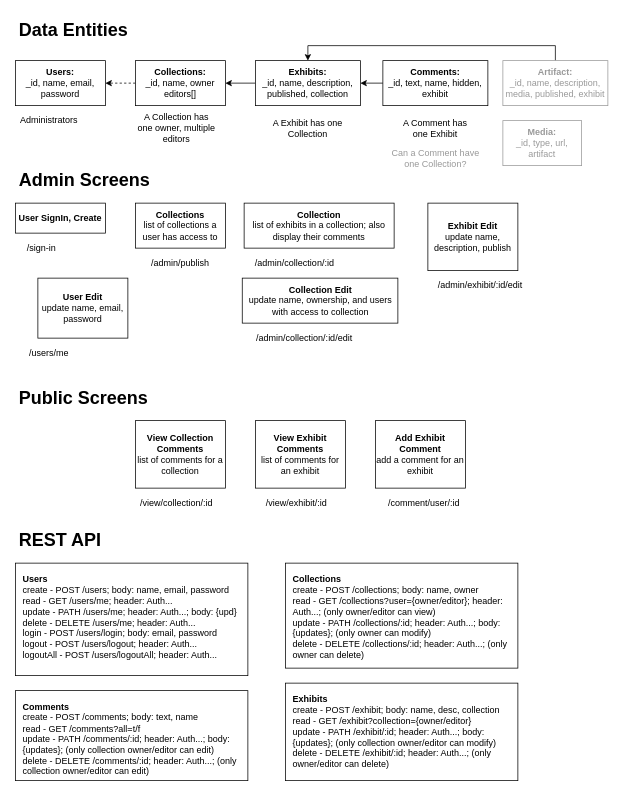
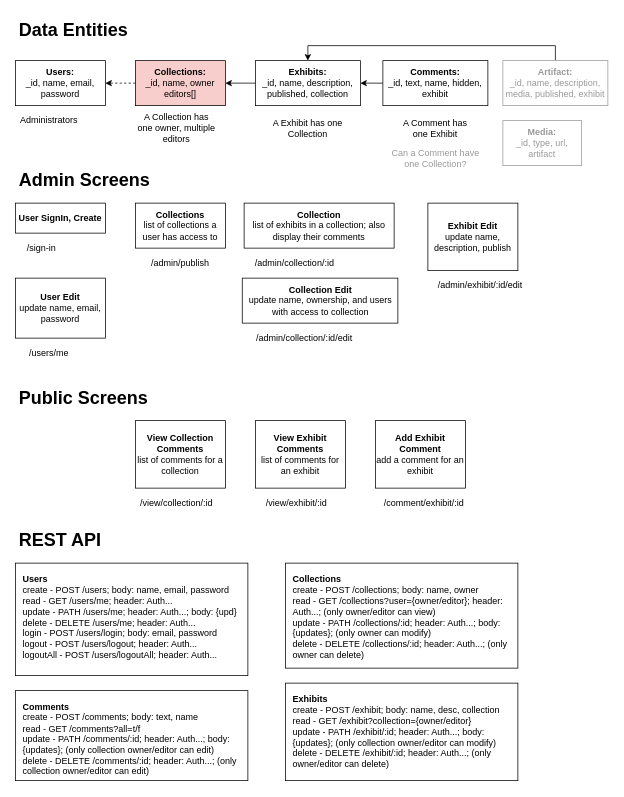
  <mxCell id="0" />
  <mxCell id="1" parent="0" />
  <mxCell id="2" value="&lt;b&gt;Users:&lt;/b&gt;&lt;br&gt;_id, name, email, password" style="rounded=0;whiteSpace=wrap;html=1;" parent="1" vertex="1"><mxGeometry x="20" y="80" width="120" height="60" as="geometry" /></mxCell>
  <mxCell id="3" style="edgeStyle=orthogonalEdgeStyle;rounded=0;orthogonalLoop=1;jettySize=auto;html=1;exitX=0;exitY=0.5;exitDx=0;exitDy=0;entryX=1;entryY=0.5;entryDx=0;entryDy=0;fontColor=#999999;dashed=1;" parent="1" source="4" target="2" edge="1"><mxGeometry relative="1" as="geometry" /></mxCell>
- <mxCell id="4" value="&lt;b&gt;Collections:&lt;/b&gt;&lt;br&gt;_id, name, owner editors[]" style="rounded=0;whiteSpace=wrap;html=1;" parent="1" vertex="1"><mxGeometry x="180" y="80" width="120" height="60" as="geometry" /></mxCell>
+ <mxCell id="4" value="&lt;b&gt;Collections:&lt;/b&gt;&lt;br&gt;_id, name, owner editors[]" style="rounded=0;whiteSpace=wrap;html=1;fillColor=#f8cecc;" parent="1" vertex="1"><mxGeometry x="180" y="80" width="120" height="60" as="geometry" /></mxCell>
  <mxCell id="5" style="edgeStyle=orthogonalEdgeStyle;rounded=0;orthogonalLoop=1;jettySize=auto;html=1;exitX=0;exitY=0.5;exitDx=0;exitDy=0;entryX=1;entryY=0.5;entryDx=0;entryDy=0;fontColor=#999999;" parent="1" source="6" target="4" edge="1"><mxGeometry relative="1" as="geometry" /></mxCell>
  <mxCell id="6" value="&lt;b&gt;Exhibits:&lt;/b&gt;&lt;br&gt;_id, name, description, published, collection" style="rounded=0;whiteSpace=wrap;html=1;" parent="1" vertex="1"><mxGeometry x="340" y="80" width="140" height="60" as="geometry" /></mxCell>
  <mxCell id="7" style="edgeStyle=orthogonalEdgeStyle;rounded=0;orthogonalLoop=1;jettySize=auto;html=1;exitX=0;exitY=0.5;exitDx=0;exitDy=0;entryX=1;entryY=0.5;entryDx=0;entryDy=0;fontColor=#999999;" parent="1" source="8" target="6" edge="1"><mxGeometry relative="1" as="geometry" /></mxCell>
  <mxCell id="8" value="&lt;b&gt;Comments:&lt;/b&gt;&lt;br&gt;_id, text, name, hidden, exhibit" style="rounded=0;whiteSpace=wrap;html=1;" parent="1" vertex="1"><mxGeometry x="510" y="80" width="140" height="60" as="geometry" /></mxCell>
  <mxCell id="9" value="Administrators" style="text;html=1;strokeColor=none;fillColor=none;align=center;verticalAlign=middle;whiteSpace=wrap;rounded=0;" parent="1" vertex="1"><mxGeometry x="20" y="150" width="90" height="20" as="geometry" /></mxCell>
  <mxCell id="10" value="A Collection has one owner, multiple editors" style="text;html=1;strokeColor=none;fillColor=none;align=center;verticalAlign=middle;whiteSpace=wrap;rounded=0;" parent="1" vertex="1"><mxGeometry x="180" y="160" width="110" height="20" as="geometry" /></mxCell>
  <mxCell id="11" value="A Exhibit has one Collection" style="text;html=1;strokeColor=none;fillColor=none;align=center;verticalAlign=middle;whiteSpace=wrap;rounded=0;" parent="1" vertex="1"><mxGeometry x="355" y="160" width="110" height="20" as="geometry" /></mxCell>
  <mxCell id="12" value="A Comment has one Exhibit" style="text;html=1;strokeColor=none;fillColor=none;align=center;verticalAlign=middle;whiteSpace=wrap;rounded=0;" parent="1" vertex="1"><mxGeometry x="525" y="160" width="110" height="20" as="geometry" /></mxCell>
  <mxCell id="13" value="&lt;h1&gt;Data Entities&lt;/h1&gt;" style="text;html=1;strokeColor=none;fillColor=none;spacing=5;spacingTop=-20;whiteSpace=wrap;overflow=hidden;rounded=0;" parent="1" vertex="1"><mxGeometry x="20" y="20" width="190" height="40" as="geometry" /></mxCell>
  <mxCell id="14" value="&lt;h1&gt;Admin Screens&lt;/h1&gt;&lt;div&gt;&lt;br&gt;&lt;/div&gt;" style="text;html=1;strokeColor=none;fillColor=none;spacing=5;spacingTop=-20;whiteSpace=wrap;overflow=hidden;rounded=0;" parent="1" vertex="1"><mxGeometry x="20" y="220" width="190" height="40" as="geometry" /></mxCell>
  <mxCell id="15" value="&lt;b&gt;User SignIn, Create&lt;/b&gt;" style="rounded=0;whiteSpace=wrap;html=1;" parent="1" vertex="1"><mxGeometry x="20" y="270" width="120" height="40" as="geometry" /></mxCell>
  <mxCell id="16" value="&lt;b&gt;Collections&lt;/b&gt;&lt;br&gt;list of collections a user has access to" style="rounded=0;whiteSpace=wrap;html=1;" parent="1" vertex="1"><mxGeometry x="180" y="270" width="120" height="60" as="geometry" /></mxCell>
  <mxCell id="17" value="&lt;b&gt;Collection Edit&lt;/b&gt;&lt;br&gt;update name, ownership, and users with access to collection" style="rounded=0;whiteSpace=wrap;html=1;" parent="1" vertex="1"><mxGeometry x="322.5" y="370" width="207.5" height="60" as="geometry" /></mxCell>
- <mxCell id="18" value="&lt;b&gt;User Edit&lt;/b&gt;&lt;br&gt;update name, email, password" style="rounded=0;whiteSpace=wrap;html=1;" parent="1" vertex="1"><mxGeometry x="50" y="370" width="120" height="80" as="geometry" /></mxCell>
+ <mxCell id="18" value="&lt;b&gt;User Edit&lt;/b&gt;&lt;br&gt;update name, email, password" style="rounded=0;whiteSpace=wrap;html=1;" parent="1" vertex="1"><mxGeometry x="20" y="370" width="120" height="80" as="geometry" /></mxCell>
  <mxCell id="19" value="&lt;b&gt;Collection&lt;/b&gt;&lt;br&gt;list of exhibits in a collection; also display their comments" style="rounded=0;whiteSpace=wrap;html=1;" parent="1" vertex="1"><mxGeometry x="325" y="270" width="200" height="60" as="geometry" /></mxCell>
  <mxCell id="20" value="&lt;b&gt;Exhibit Edit&lt;/b&gt;&lt;br&gt;update name, description, publish" style="rounded=0;whiteSpace=wrap;html=1;" parent="1" vertex="1"><mxGeometry x="570" y="270" width="120" height="90" as="geometry" /></mxCell>
  <mxCell id="21" value="&lt;h1&gt;Public Screens&lt;/h1&gt;&lt;div&gt;&lt;br&gt;&lt;/div&gt;" style="text;html=1;strokeColor=none;fillColor=none;spacing=5;spacingTop=-20;whiteSpace=wrap;overflow=hidden;rounded=0;" parent="1" vertex="1"><mxGeometry x="20" y="510" width="190" height="40" as="geometry" /></mxCell>
  <mxCell id="22" value="&lt;b&gt;View Collection Comments&lt;/b&gt;&lt;br&gt;list of comments for a collection" style="rounded=0;whiteSpace=wrap;html=1;" parent="1" vertex="1"><mxGeometry x="180" y="560" width="120" height="90" as="geometry" /></mxCell>
  <mxCell id="23" value="&lt;b&gt;View Exhibit Comments&lt;/b&gt;&lt;br&gt;list of comments for an exhibit" style="rounded=0;whiteSpace=wrap;html=1;" parent="1" vertex="1"><mxGeometry x="340" y="560" width="120" height="90" as="geometry" /></mxCell>
  <mxCell id="24" value="&lt;b&gt;Add Exhibit Comment&lt;/b&gt;&lt;br&gt;add a comment for an exhibit" style="rounded=0;whiteSpace=wrap;html=1;" parent="1" vertex="1"><mxGeometry x="500" y="560" width="120" height="90" as="geometry" /></mxCell>
  <mxCell id="25" value="Can a Comment have one Collection?" style="text;html=1;strokeColor=none;fillColor=none;align=center;verticalAlign=middle;whiteSpace=wrap;rounded=0;fontColor=#999999;" parent="1" vertex="1"><mxGeometry x="517.5" y="200" width="125" height="20" as="geometry" /></mxCell>
  <mxCell id="26" style="edgeStyle=orthogonalEdgeStyle;rounded=0;orthogonalLoop=1;jettySize=auto;html=1;exitX=0.5;exitY=1;exitDx=0;exitDy=0;" parent="1" source="25" target="25" edge="1"><mxGeometry relative="1" as="geometry" /></mxCell>
  <mxCell id="27" style="edgeStyle=orthogonalEdgeStyle;rounded=0;orthogonalLoop=1;jettySize=auto;html=1;exitX=0.5;exitY=0;exitDx=0;exitDy=0;entryX=0.5;entryY=0;entryDx=0;entryDy=0;fontColor=#999999;" parent="1" source="28" target="6" edge="1"><mxGeometry relative="1" as="geometry" /></mxCell>
  <mxCell id="28" value="&lt;b&gt;Artifact:&lt;/b&gt;&lt;br&gt;_id, name, description, media, published, exhibit" style="rounded=0;whiteSpace=wrap;html=1;strokeColor=#999999;fontColor=#999999;" parent="1" vertex="1"><mxGeometry x="670" y="80" width="140" height="60" as="geometry" /></mxCell>
  <mxCell id="29" value="&lt;font color=&quot;#000000&quot;&gt;/sign-in&lt;/font&gt;" style="text;html=1;strokeColor=none;fillColor=none;align=center;verticalAlign=middle;whiteSpace=wrap;rounded=0;fontColor=#999999;" vertex="1" parent="1"><mxGeometry x="20" y="320" width="70" height="20" as="geometry" /></mxCell>
  <mxCell id="30" value="&lt;font color=&quot;#000000&quot;&gt;/admin/publish&lt;/font&gt;" style="text;html=1;strokeColor=none;fillColor=none;align=center;verticalAlign=middle;whiteSpace=wrap;rounded=0;fontColor=#999999;" vertex="1" parent="1"><mxGeometry x="180" y="340" width="120" height="20" as="geometry" /></mxCell>
  <mxCell id="31" value="&lt;font color=&quot;#000000&quot;&gt;/admin/collection/:id&lt;/font&gt;" style="text;html=1;strokeColor=none;fillColor=none;align=center;verticalAlign=middle;whiteSpace=wrap;rounded=0;fontColor=#999999;" vertex="1" parent="1"><mxGeometry x="325" y="340" width="135" height="20" as="geometry" /></mxCell>
  <mxCell id="32" value="&lt;font color=&quot;#000000&quot;&gt;/users/me&lt;/font&gt;" style="text;html=1;strokeColor=none;fillColor=none;align=center;verticalAlign=middle;whiteSpace=wrap;rounded=0;fontColor=#999999;" vertex="1" parent="1"><mxGeometry x="30" y="460" width="70" height="20" as="geometry" /></mxCell>
  <mxCell id="33" value="&lt;font color=&quot;#000000&quot;&gt;/admin/collection/:id/edit&lt;/font&gt;" style="text;html=1;strokeColor=none;fillColor=none;align=center;verticalAlign=middle;whiteSpace=wrap;rounded=0;fontColor=#999999;" vertex="1" parent="1"><mxGeometry x="323" y="440" width="165" height="20" as="geometry" /></mxCell>
  <mxCell id="34" value="&lt;font color=&quot;#000000&quot;&gt;/admin/exhibit/:id/edit&lt;/font&gt;" style="text;html=1;strokeColor=none;fillColor=none;align=center;verticalAlign=middle;whiteSpace=wrap;rounded=0;fontColor=#999999;" vertex="1" parent="1"><mxGeometry x="570" y="370" width="140" height="20" as="geometry" /></mxCell>
  <mxCell id="35" value="&lt;font color=&quot;#000000&quot;&gt;/view/collection/:id&lt;/font&gt;" style="text;html=1;strokeColor=none;fillColor=none;align=center;verticalAlign=middle;whiteSpace=wrap;rounded=0;fontColor=#999999;" vertex="1" parent="1"><mxGeometry x="180" y="660" width="110" height="20" as="geometry" /></mxCell>
  <mxCell id="36" value="&lt;font color=&quot;#000000&quot;&gt;/view/exhibit/:id&lt;/font&gt;" style="text;html=1;strokeColor=none;fillColor=none;align=center;verticalAlign=middle;whiteSpace=wrap;rounded=0;fontColor=#999999;" vertex="1" parent="1"><mxGeometry x="340" y="660" width="110" height="20" as="geometry" /></mxCell>
- <mxCell id="37" value="&lt;font color=&quot;#000000&quot;&gt;/comment/user/:id&lt;/font&gt;" style="text;html=1;strokeColor=none;fillColor=none;align=center;verticalAlign=middle;whiteSpace=wrap;rounded=0;fontColor=#999999;" vertex="1" parent="1"><mxGeometry x="500" y="660" width="130" height="20" as="geometry" /></mxCell>
+ <mxCell id="37" value="&lt;font color=&quot;#000000&quot;&gt;/comment/exhibit/:id&lt;/font&gt;" style="text;html=1;strokeColor=none;fillColor=none;align=center;verticalAlign=middle;whiteSpace=wrap;rounded=0;fontColor=#999999;" vertex="1" parent="1"><mxGeometry x="500" y="660" width="130" height="20" as="geometry" /></mxCell>
  <mxCell id="38" value="&lt;b&gt;Media:&lt;/b&gt;&lt;br&gt;_id, type, url, artifact" style="rounded=0;whiteSpace=wrap;html=1;strokeColor=#999999;fontColor=#999999;" vertex="1" parent="1"><mxGeometry x="670" y="160" width="105" height="60" as="geometry" /></mxCell>
  <mxCell id="39" value="&lt;b&gt;Users&lt;/b&gt;&lt;br&gt;create - POST /users; body: name, email, password&lt;br&gt;read - GET /users/me; header: Auth...&lt;br&gt;update - PATH /users/me; header: Auth...; body: {upd}&lt;br&gt;delete - DELETE /users/me; header: Auth...&lt;br&gt;login - POST /users/login; body: email, password&amp;nbsp;&lt;br&gt;logout - POST /users/logout;&amp;nbsp;header: Auth...&lt;br&gt;logoutAll - POST /users/logoutAll;&amp;nbsp;header: Auth..." style="rounded=0;whiteSpace=wrap;html=1;align=left;spacing=10;verticalAlign=top;" vertex="1" parent="1"><mxGeometry x="20" y="750" width="310" height="150" as="geometry" /></mxCell>
  <mxCell id="40" value="&lt;h1&gt;REST API&lt;/h1&gt;" style="text;html=1;strokeColor=none;fillColor=none;spacing=5;spacingTop=-20;whiteSpace=wrap;overflow=hidden;rounded=0;" vertex="1" parent="1"><mxGeometry x="20" y="700" width="190" height="40" as="geometry" /></mxCell>
  <mxCell id="41" value="&lt;b&gt;Comments&lt;/b&gt;&lt;br&gt;create - POST /comments; body: text, name&lt;br&gt;read - GET /comments?all=t/f&lt;br&gt;update - PATH /comments/:id; header: Auth...; body: {updates}; (only collection owner/editor can edit)&lt;br&gt;delete - DELETE /comments/:id; header: Auth...; (only collection owner/editor can edit)" style="rounded=0;whiteSpace=wrap;html=1;align=left;spacing=10;verticalAlign=top;" vertex="1" parent="1"><mxGeometry x="20" y="920" width="310" height="120" as="geometry" /></mxCell>
  <mxCell id="42" value="&lt;b&gt;Collections&lt;/b&gt;&lt;br&gt;create - POST /collections; body: name, owner&lt;br&gt;read - GET /collections?user={owner/editor}; header: Auth...; (only owner/editor can view)&lt;br&gt;update - PATH /collections/:id; header: Auth...; body: {updates}; (only owner can modify)&lt;br&gt;delete - DELETE /collections/:id; header: Auth...; (only owner can delete)" style="rounded=0;whiteSpace=wrap;html=1;align=left;spacing=10;verticalAlign=top;" vertex="1" parent="1"><mxGeometry x="380" y="750" width="310" height="140" as="geometry" /></mxCell>
  <mxCell id="43" value="&lt;b&gt;Exhibits&lt;/b&gt;&lt;br&gt;create - POST /exhibit; body: name, desc, collection&lt;br&gt;read - GET /exhibit?collection={owner/editor}&lt;br&gt;update - PATH /exhibit/:id; header: Auth...; body: {updates}; (only collection owner/editor can modify)&lt;br&gt;delete - DELETE /exhibit/:id; header: Auth...; (only owner/editor&amp;nbsp;can delete)" style="rounded=0;whiteSpace=wrap;html=1;align=left;spacing=10;verticalAlign=top;" vertex="1" parent="1"><mxGeometry x="380" y="910" width="310" height="130" as="geometry" /></mxCell>
